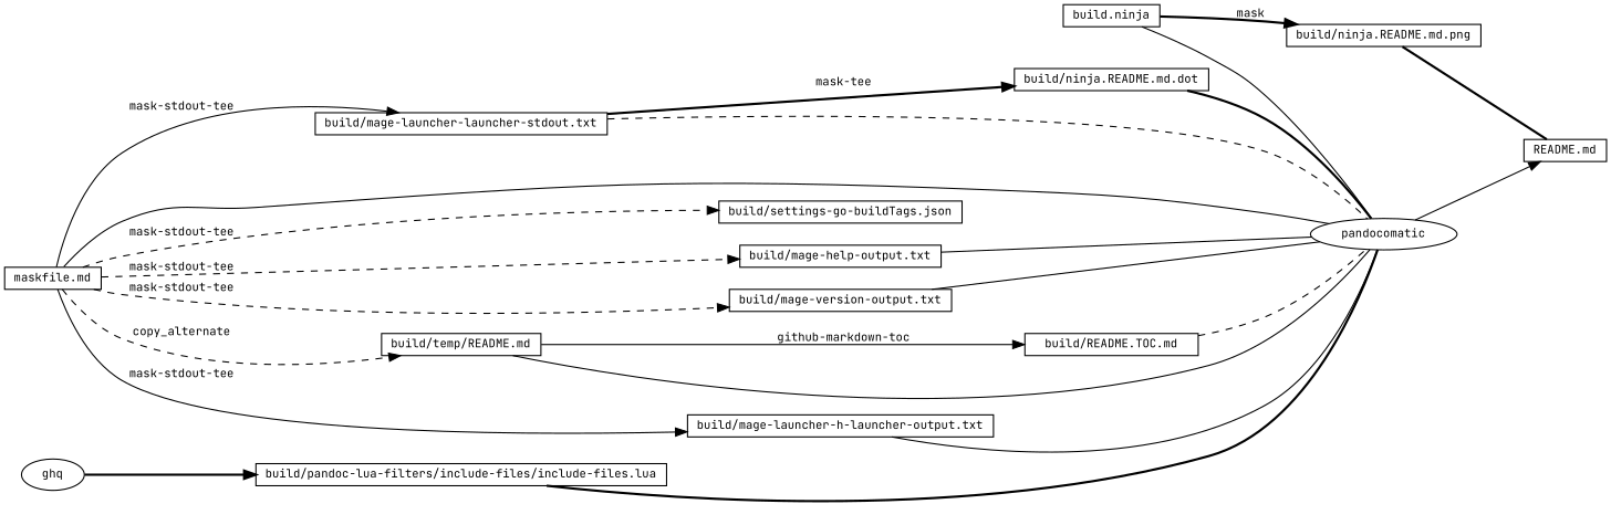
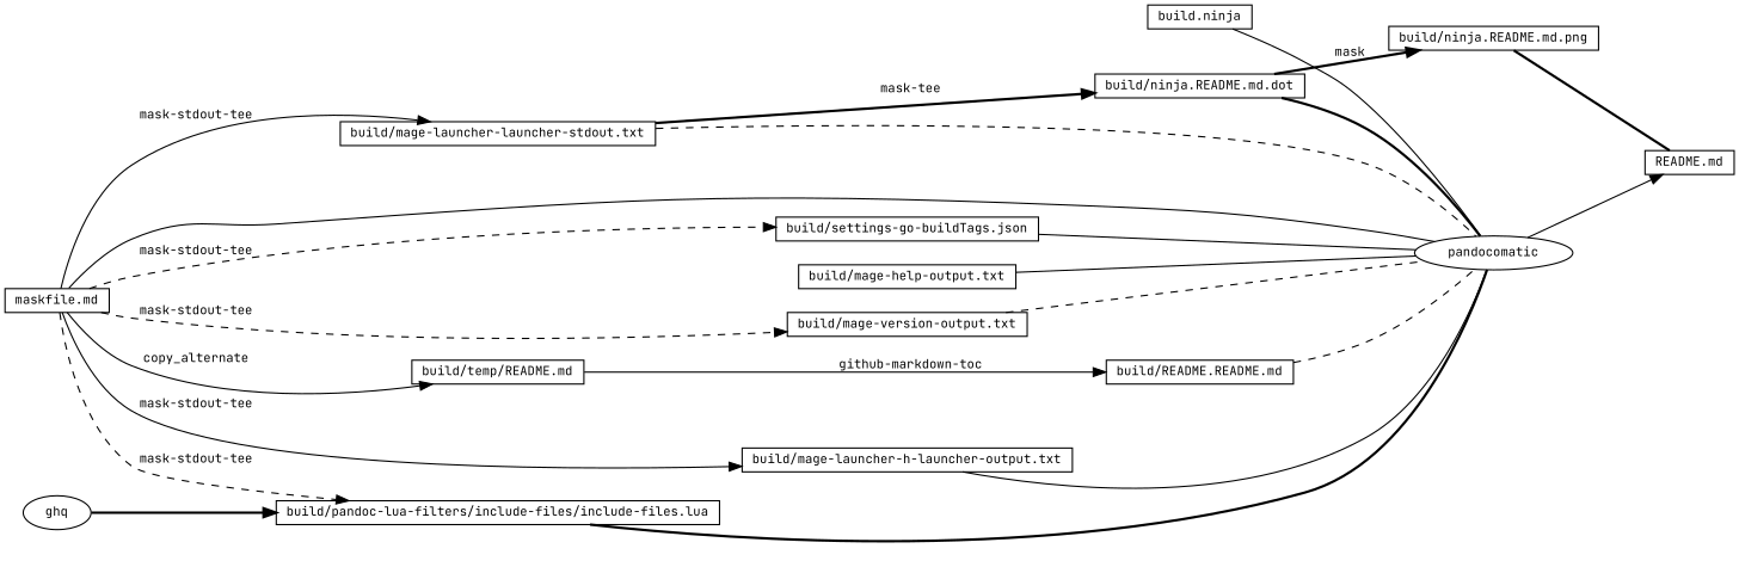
  digraph {
    fontname="JetBrains Mono"
    rankdir=LR
    node [fontname="JetBrains Mono" fontsize=10 shape=box]
    edge [fontname="JetBrains Mono" fontsize=10 style=solid]
    n1 [height=0.25 label="README.md"]
    n2 [height=0.25 label=pandocomatic shape=ellipse]
    n3 [height=0.25 label="maskfile.md"]
    n4 [height=0.25 label="build/settings-go-buildTags.json"]
    n5 [height=0.25 label="build/mage-help-output.txt"]
    n6 [height=0.25 label="build/mage-version-output.txt"]
    n7 [height=0.25 label="build/mage-launcher-h-launcher-output.txt"]
    n8 [height=0.25 label="build/mage-launcher-launcher-stdout.txt"]
    n9 [height=0.25 label="build/temp/README.md"]
    n10 [height=0.25 label="build/ninja.README.md.dot"]
    n11 [height=0.25 label="build/ninja.README.md.png"]
-   n12 [height=0.25 label="build/README.TOC.md"]
+   n12 [height=0.25 label="build/README.README.md"]
    n13 [height=0.25 label="build.ninja"]
    n14 [height=0.25 label="build/pandoc-lua-filters/include-files/include-files.lua"]
    n15 [height=0.25 label=ghq shape=ellipse]
    n2 -> n1
    n3 -> n2 [arrowhead=none]
    n3 -> n4 [label=" mask-stdout-tee" style=dashed]
-   n3 -> n5 [label=" mask-stdout-tee" style=dashed]
+   n3 -> n14 [label=" mask-stdout-tee" style=dashed]
    n3 -> n6 [label=" mask-stdout-tee" style=dashed]
    n3 -> n7 [label=" mask-stdout-tee"]
    n3 -> n8 [label=" mask-stdout-tee"]
-   n3 -> n9 [label=" copy_alternate" style=dashed]
-   n9 -> n2 [arrowhead=none]
+   n3 -> n9 [label=" copy_alternate"]
+   n4 -> n2 [arrowhead=none]
    n5 -> n2 [arrowhead=none]
-   n6 -> n2 [arrowhead=none]
+   n6 -> n2 [arrowhead=none style=dashed]
    n7 -> n2 [arrowhead=none]
    n8 -> n2 [arrowhead=none style=dashed]
    n8 -> n10 [label=" mask-tee" style=bold]
    n9 -> n12 [label=" github-markdown-toc"]
    n10 -> n2 [arrowhead=none style=bold]
-   n13 -> n11 [label=" mask" style=bold]
+   n10 -> n11 [label=" mask" style=bold]
    n11 -> n1 [arrowhead=none style=bold]
    n12 -> n2 [arrowhead=none style=dashed]
    n13 -> n2 [arrowhead=none]
    n14 -> n2 [arrowhead=none style=bold]
    n15 -> n14 [style=bold]
  }
